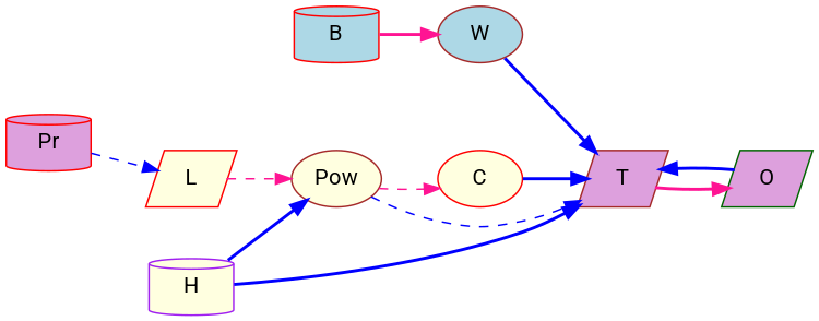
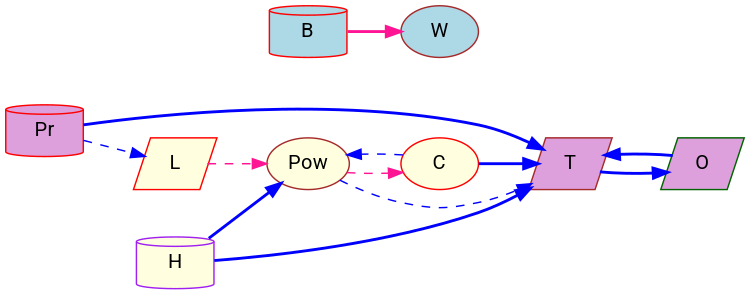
  digraph {
    fontname=Roboto
    rankdir=LR
    node [color=red fillcolor=lightyellow fontname=Roboto shape=ellipse style=filled]
    edge [color=blue fontname=Roboto style=bold]
    Pow [color=brown]
    C
    T [color=brown fillcolor=plum shape=parallelogram]
    B [fillcolor=lightblue shape=cylinder]
    W [color=brown fillcolor=lightblue]
    O [color=darkgreen fillcolor=plum shape=parallelogram]
    Pr [fillcolor=plum shape=cylinder]
    L [shape=parallelogram]
    H [color=purple shape=cylinder]
    Pow -> C [color=deeppink style=dashed]
    Pow -> T [style=dashed]
+   C -> Pow [style=dashed]
    C -> T
-   T -> O [color=deeppink]
+   T -> O
    B -> W [color=deeppink]
-   W -> T
+   Pr -> T
    O -> T
    Pr -> L [style=dashed]
    L -> Pow [color=deeppink style=dashed]
    H -> Pow
    H -> T
  }
